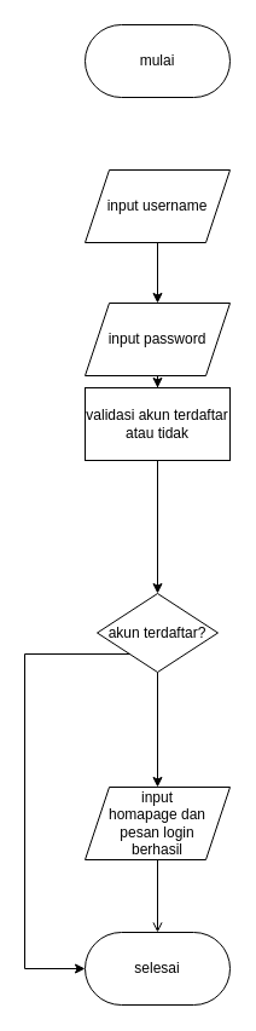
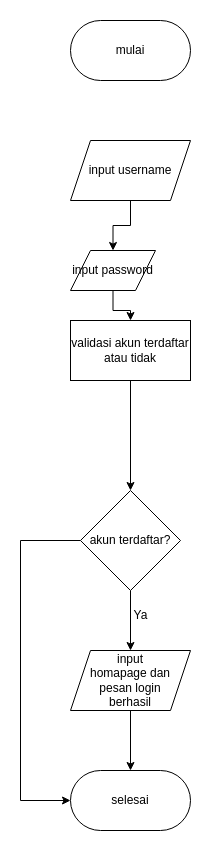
  <mxCell id="0" />
  <mxCell id="1" parent="0" />
  <mxCell id="2" value="mulai" style="rounded=1;whiteSpace=wrap;html=1;arcSize=50;" vertex="1" parent="1"><mxGeometry x="70" y="20" width="120" height="60" as="geometry" /></mxCell>
  <mxCell id="3" style="edgeStyle=orthogonalEdgeStyle;rounded=0;orthogonalLoop=1;jettySize=auto;html=1;entryX=0.5;entryY=0;entryDx=0;entryDy=0;" edge="1" parent="1" source="4" target="6"><mxGeometry relative="1" as="geometry" /></mxCell>
  <mxCell id="4" value="input username" style="shape=parallelogram;perimeter=parallelogramPerimeter;whiteSpace=wrap;html=1;fixedSize=1;" vertex="1" parent="1"><mxGeometry x="70" y="140" width="120" height="60" as="geometry" /></mxCell>
  <mxCell id="5" style="edgeStyle=orthogonalEdgeStyle;rounded=0;orthogonalLoop=1;jettySize=auto;html=1;entryX=0.5;entryY=0;entryDx=0;entryDy=0;" edge="1" parent="1" source="6" target="8"><mxGeometry relative="1" as="geometry" /></mxCell>
- <mxCell id="6" value="input password" style="shape=parallelogram;perimeter=parallelogramPerimeter;whiteSpace=wrap;html=1;fixedSize=1;" vertex="1" parent="1"><mxGeometry x="70" y="250" width="120" height="60" as="geometry" /></mxCell>
+ <mxCell id="6" value="input password" style="shape=parallelogram;perimeter=parallelogramPerimeter;whiteSpace=wrap;html=1;fixedSize=1;" vertex="1" parent="1"><mxGeometry x="70" y="250" width="85" height="40" as="geometry" /></mxCell>
  <mxCell id="7" style="edgeStyle=orthogonalEdgeStyle;rounded=0;orthogonalLoop=1;jettySize=auto;html=1;entryX=0.5;entryY=0;entryDx=0;entryDy=0;" edge="1" parent="1" source="8" target="14"><mxGeometry relative="1" as="geometry" /></mxCell>
  <mxCell id="8" value="validasi akun terdaftar atau tidak" style="rounded=0;whiteSpace=wrap;html=1;" vertex="1" parent="1"><mxGeometry x="70" y="320" width="120" height="60" as="geometry" /></mxCell>
- <mxCell id="9" style="edgeStyle=orthogonalEdgeStyle;rounded=0;orthogonalLoop=1;jettySize=auto;html=1;entryX=0.5;entryY=0;entryDx=0;entryDy=0;endArrow=open;" edge="1" parent="1" source="10" target="11"><mxGeometry relative="1" as="geometry" /></mxCell>
+ <mxCell id="9" style="edgeStyle=orthogonalEdgeStyle;rounded=0;orthogonalLoop=1;jettySize=auto;html=1;entryX=0.5;entryY=0;entryDx=0;entryDy=0;" edge="1" parent="1" source="10" target="11"><mxGeometry relative="1" as="geometry" /></mxCell>
  <mxCell id="10" value="input&lt;br&gt;homapage dan &lt;br&gt;pesan login &lt;br&gt;berhasil" style="shape=parallelogram;perimeter=parallelogramPerimeter;whiteSpace=wrap;html=1;fixedSize=1;" vertex="1" parent="1"><mxGeometry x="70" y="650" width="120" height="60" as="geometry" /></mxCell>
  <mxCell id="11" value="selesai" style="rounded=1;whiteSpace=wrap;html=1;arcSize=50;" vertex="1" parent="1"><mxGeometry x="70" y="770" width="120" height="60" as="geometry" /></mxCell>
  <mxCell id="12" style="edgeStyle=orthogonalEdgeStyle;rounded=0;orthogonalLoop=1;jettySize=auto;html=1;entryX=0.5;entryY=0;entryDx=0;entryDy=0;" edge="1" parent="1" source="14" target="10"><mxGeometry relative="1" as="geometry" /></mxCell>
  <mxCell id="13" style="edgeStyle=orthogonalEdgeStyle;rounded=0;orthogonalLoop=1;jettySize=auto;html=1;" edge="1" parent="1" source="14" target="11"><mxGeometry relative="1" as="geometry"><Array as="points"><mxPoint x="20" y="540" /><mxPoint x="20" y="800" /></Array></mxGeometry></mxCell>
- <mxCell id="14" value="akun terdaftar?" style="rhombus;whiteSpace=wrap;html=1;" vertex="1" parent="1"><mxGeometry x="80" y="490" width="100" height="65" as="geometry" /></mxCell>
+ <mxCell id="14" value="akun terdaftar?" style="rhombus;whiteSpace=wrap;html=1;" vertex="1" parent="1"><mxGeometry x="80" y="490" width="100" height="100" as="geometry" /></mxCell>
+ <mxCell id="15" value="Ya" style="text;html=1;align=center;verticalAlign=middle;resizable=0;points=[];autosize=1;strokeColor=none;fillColor=none;" vertex="1" parent="1"><mxGeometry x="120" y="600" width="40" height="30" as="geometry" /></mxCell>
